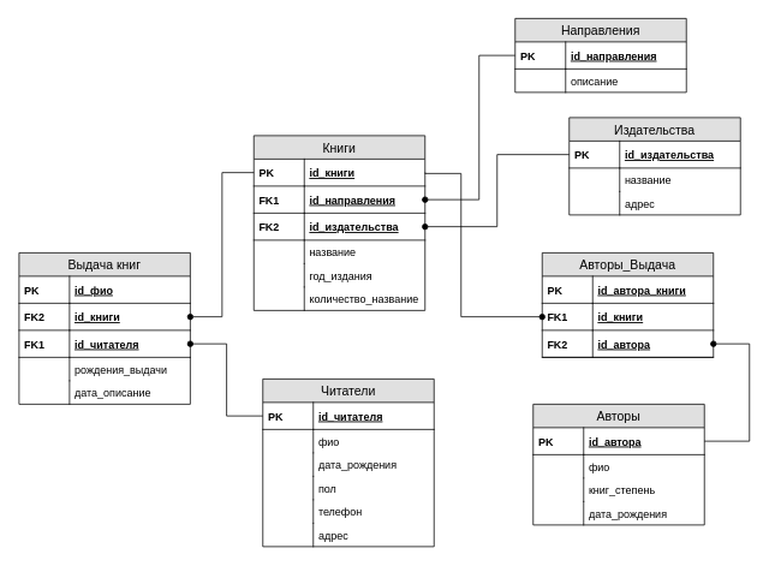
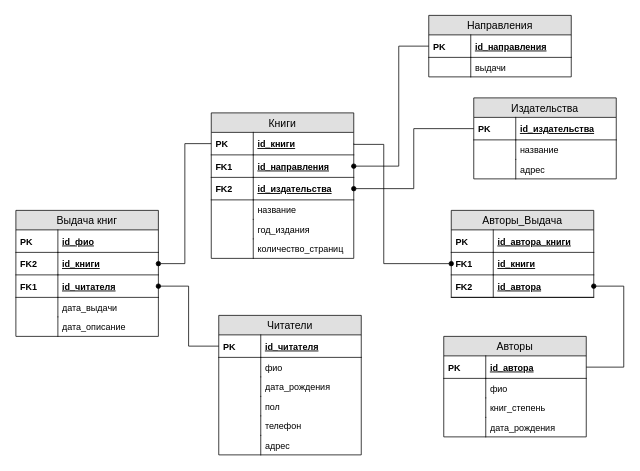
  <mxCell id="0" />
  <mxCell id="1" parent="0" />
  <mxCell id="2" value="Выдача книг" style="swimlane;fontStyle=0;childLayout=stackLayout;horizontal=1;startSize=26;fillColor=#e0e0e0;horizontalStack=0;resizeParent=1;resizeParentMax=0;resizeLast=0;collapsible=1;marginBottom=0;swimlaneFillColor=#ffffff;align=center;fontSize=14;" vertex="1" parent="1"><mxGeometry x="20.5" y="280" width="190" height="168" as="geometry"><mxRectangle x="150" y="170" width="110" height="26" as="alternateBounds" /></mxGeometry></mxCell>
  <mxCell id="3" value="id_фио" style="shape=partialRectangle;top=0;left=0;right=0;bottom=1;align=left;verticalAlign=middle;fillColor=none;spacingLeft=60;spacingRight=4;overflow=hidden;rotatable=0;points=[[0,0.5],[1,0.5]];portConstraint=eastwest;dropTarget=0;fontStyle=5;fontSize=12;" vertex="1" parent="2"><mxGeometry y="26" width="190" height="30" as="geometry" /></mxCell>
  <mxCell id="4" value="PK" style="shape=partialRectangle;fontStyle=1;top=0;left=0;bottom=0;fillColor=none;align=left;verticalAlign=middle;spacingLeft=4;spacingRight=4;overflow=hidden;rotatable=0;points=[];portConstraint=eastwest;part=1;fontSize=12;" vertex="1" connectable="0" parent="3"><mxGeometry width="56" height="30" as="geometry" /></mxCell>
  <mxCell id="5" value="id_книги" style="shape=partialRectangle;top=0;left=0;right=0;bottom=1;align=left;verticalAlign=middle;fillColor=none;spacingLeft=60;spacingRight=4;overflow=hidden;rotatable=0;points=[[0,0.5],[1,0.5]];portConstraint=eastwest;dropTarget=0;fontStyle=5;fontSize=12;" vertex="1" parent="2"><mxGeometry y="56" width="190" height="30" as="geometry" /></mxCell>
  <mxCell id="6" value="FK2" style="shape=partialRectangle;fontStyle=1;top=0;left=0;bottom=0;fillColor=none;align=left;verticalAlign=middle;spacingLeft=4;spacingRight=4;overflow=hidden;rotatable=0;points=[];portConstraint=eastwest;part=1;fontSize=12;" vertex="1" connectable="0" parent="5"><mxGeometry width="56" height="30" as="geometry" /></mxCell>
  <mxCell id="7" value="id_читателя" style="shape=partialRectangle;top=0;left=0;right=0;bottom=1;align=left;verticalAlign=middle;fillColor=none;spacingLeft=60;spacingRight=4;overflow=hidden;rotatable=0;points=[[0,0.5],[1,0.5]];portConstraint=eastwest;dropTarget=0;fontStyle=5;fontSize=12;" vertex="1" parent="2"><mxGeometry y="86" width="190" height="30" as="geometry" /></mxCell>
  <mxCell id="8" value="FK1" style="shape=partialRectangle;fontStyle=1;top=0;left=0;bottom=0;fillColor=none;align=left;verticalAlign=middle;spacingLeft=4;spacingRight=4;overflow=hidden;rotatable=0;points=[];portConstraint=eastwest;part=1;fontSize=12;" vertex="1" connectable="0" parent="7"><mxGeometry width="56" height="30" as="geometry" /></mxCell>
- <mxCell id="9" value="рождения_выдачи" style="shape=partialRectangle;top=0;left=0;right=0;bottom=0;align=left;verticalAlign=top;fillColor=none;spacingLeft=60;spacingRight=4;overflow=hidden;rotatable=0;points=[[0,0.5],[1,0.5]];portConstraint=eastwest;dropTarget=0;fontSize=12;" vertex="1" parent="2"><mxGeometry y="116" width="190" height="26" as="geometry" /></mxCell>
+ <mxCell id="9" value="дата_выдачи" style="shape=partialRectangle;top=0;left=0;right=0;bottom=0;align=left;verticalAlign=top;fillColor=none;spacingLeft=60;spacingRight=4;overflow=hidden;rotatable=0;points=[[0,0.5],[1,0.5]];portConstraint=eastwest;dropTarget=0;fontSize=12;" vertex="1" parent="2"><mxGeometry y="116" width="190" height="26" as="geometry" /></mxCell>
  <mxCell id="10" value="" style="shape=partialRectangle;fontStyle=1;top=0;left=0;bottom=0;fillColor=none;align=left;verticalAlign=top;spacingLeft=4;spacingRight=4;overflow=hidden;rotatable=0;points=[];portConstraint=eastwest;part=1;fontSize=12;" vertex="1" connectable="0" parent="9"><mxGeometry width="56" height="26" as="geometry" /></mxCell>
  <mxCell id="11" value="дата_описание" style="shape=partialRectangle;top=0;left=0;right=0;bottom=0;align=left;verticalAlign=top;fillColor=none;spacingLeft=60;spacingRight=4;overflow=hidden;rotatable=0;points=[[0,0.5],[1,0.5]];portConstraint=eastwest;dropTarget=0;fontSize=12;" vertex="1" parent="2"><mxGeometry y="142" width="190" height="26" as="geometry" /></mxCell>
  <mxCell id="12" value="" style="shape=partialRectangle;fontStyle=1;top=0;left=0;bottom=0;fillColor=none;align=left;verticalAlign=top;spacingLeft=4;spacingRight=4;overflow=hidden;rotatable=0;points=[];portConstraint=eastwest;part=1;fontSize=12;" vertex="1" connectable="0" parent="11"><mxGeometry width="56" height="26" as="geometry" /></mxCell>
  <mxCell id="13" value="Книги" style="swimlane;fontStyle=0;childLayout=stackLayout;horizontal=1;startSize=26;fillColor=#e0e0e0;horizontalStack=0;resizeParent=1;resizeParentMax=0;resizeLast=0;collapsible=1;marginBottom=0;swimlaneFillColor=#ffffff;align=center;fontSize=14;" vertex="1" parent="1"><mxGeometry x="281" y="150" width="190" height="194" as="geometry"><mxRectangle x="150" y="170" width="110" height="26" as="alternateBounds" /></mxGeometry></mxCell>
  <mxCell id="14" value="id_книги" style="shape=partialRectangle;top=0;left=0;right=0;bottom=1;align=left;verticalAlign=middle;fillColor=none;spacingLeft=60;spacingRight=4;overflow=hidden;rotatable=0;points=[[0,0.5],[1,0.5]];portConstraint=eastwest;dropTarget=0;fontStyle=5;fontSize=12;" vertex="1" parent="13"><mxGeometry y="26" width="190" height="30" as="geometry" /></mxCell>
  <mxCell id="15" value="PK" style="shape=partialRectangle;fontStyle=1;top=0;left=0;bottom=0;fillColor=none;align=left;verticalAlign=middle;spacingLeft=4;spacingRight=4;overflow=hidden;rotatable=0;points=[];portConstraint=eastwest;part=1;fontSize=12;" vertex="1" connectable="0" parent="14"><mxGeometry width="56" height="30" as="geometry" /></mxCell>
  <mxCell id="16" value="id_направления" style="shape=partialRectangle;top=0;left=0;right=0;bottom=1;align=left;verticalAlign=middle;fillColor=none;spacingLeft=60;spacingRight=4;overflow=hidden;rotatable=0;points=[[0,0.5],[1,0.5]];portConstraint=eastwest;dropTarget=0;fontStyle=5;fontSize=12;" vertex="1" parent="13"><mxGeometry y="56" width="190" height="30" as="geometry" /></mxCell>
  <mxCell id="17" value="FK1" style="shape=partialRectangle;fontStyle=1;top=0;left=0;bottom=0;fillColor=none;align=left;verticalAlign=middle;spacingLeft=4;spacingRight=4;overflow=hidden;rotatable=0;points=[];portConstraint=eastwest;part=1;fontSize=12;" vertex="1" connectable="0" parent="16"><mxGeometry width="56" height="30" as="geometry" /></mxCell>
  <mxCell id="18" value="id_издательства" style="shape=partialRectangle;top=0;left=0;right=0;bottom=1;align=left;verticalAlign=middle;fillColor=none;spacingLeft=60;spacingRight=4;overflow=hidden;rotatable=0;points=[[0,0.5],[1,0.5]];portConstraint=eastwest;dropTarget=0;fontStyle=5;fontSize=12;" vertex="1" parent="13"><mxGeometry y="86" width="190" height="30" as="geometry" /></mxCell>
  <mxCell id="19" value="FK2" style="shape=partialRectangle;fontStyle=1;top=0;left=0;bottom=0;fillColor=none;align=left;verticalAlign=middle;spacingLeft=4;spacingRight=4;overflow=hidden;rotatable=0;points=[];portConstraint=eastwest;part=1;fontSize=12;" vertex="1" connectable="0" parent="18"><mxGeometry width="56" height="30" as="geometry" /></mxCell>
  <mxCell id="20" value="название" style="shape=partialRectangle;top=0;left=0;right=0;bottom=0;align=left;verticalAlign=top;fillColor=none;spacingLeft=60;spacingRight=4;overflow=hidden;rotatable=0;points=[[0,0.5],[1,0.5]];portConstraint=eastwest;dropTarget=0;fontSize=12;" vertex="1" parent="13"><mxGeometry y="116" width="190" height="26" as="geometry" /></mxCell>
  <mxCell id="21" value="" style="shape=partialRectangle;fontStyle=1;top=0;left=0;bottom=0;fillColor=none;align=left;verticalAlign=top;spacingLeft=4;spacingRight=4;overflow=hidden;rotatable=0;points=[];portConstraint=eastwest;part=1;fontSize=12;" vertex="1" connectable="0" parent="20"><mxGeometry width="56" height="26" as="geometry" /></mxCell>
  <mxCell id="22" value="год_издания" style="shape=partialRectangle;top=0;left=0;right=0;bottom=0;align=left;verticalAlign=top;fillColor=none;spacingLeft=60;spacingRight=4;overflow=hidden;rotatable=0;points=[[0,0.5],[1,0.5]];portConstraint=eastwest;dropTarget=0;fontSize=12;" vertex="1" parent="13"><mxGeometry y="142" width="190" height="26" as="geometry" /></mxCell>
  <mxCell id="23" value="" style="shape=partialRectangle;fontStyle=1;top=0;left=0;bottom=0;fillColor=none;align=left;verticalAlign=top;spacingLeft=4;spacingRight=4;overflow=hidden;rotatable=0;points=[];portConstraint=eastwest;part=1;fontSize=12;" vertex="1" connectable="0" parent="22"><mxGeometry width="56" height="26" as="geometry" /></mxCell>
- <mxCell id="24" value="количество_название" style="shape=partialRectangle;top=0;left=0;right=0;bottom=0;align=left;verticalAlign=top;fillColor=none;spacingLeft=60;spacingRight=4;overflow=hidden;rotatable=0;points=[[0,0.5],[1,0.5]];portConstraint=eastwest;dropTarget=0;fontSize=12;" vertex="1" parent="13"><mxGeometry y="168" width="190" height="26" as="geometry" /></mxCell>
+ <mxCell id="24" value="количество_страниц" style="shape=partialRectangle;top=0;left=0;right=0;bottom=0;align=left;verticalAlign=top;fillColor=none;spacingLeft=60;spacingRight=4;overflow=hidden;rotatable=0;points=[[0,0.5],[1,0.5]];portConstraint=eastwest;dropTarget=0;fontSize=12;" vertex="1" parent="13"><mxGeometry y="168" width="190" height="26" as="geometry" /></mxCell>
  <mxCell id="25" value="" style="shape=partialRectangle;fontStyle=1;top=0;left=0;bottom=0;fillColor=none;align=left;verticalAlign=top;spacingLeft=4;spacingRight=4;overflow=hidden;rotatable=0;points=[];portConstraint=eastwest;part=1;fontSize=12;" vertex="1" connectable="0" parent="24"><mxGeometry width="56" height="26" as="geometry" /></mxCell>
  <mxCell id="26" value="Читатели" style="swimlane;fontStyle=0;childLayout=stackLayout;horizontal=1;startSize=26;fillColor=#e0e0e0;horizontalStack=0;resizeParent=1;resizeParentMax=0;resizeLast=0;collapsible=1;marginBottom=0;swimlaneFillColor=#ffffff;align=center;fontSize=14;" vertex="1" parent="1"><mxGeometry x="291" y="420" width="190" height="186" as="geometry"><mxRectangle x="150" y="170" width="110" height="26" as="alternateBounds" /></mxGeometry></mxCell>
  <mxCell id="27" value="id_читателя" style="shape=partialRectangle;top=0;left=0;right=0;bottom=1;align=left;verticalAlign=middle;fillColor=none;spacingLeft=60;spacingRight=4;overflow=hidden;rotatable=0;points=[[0,0.5],[1,0.5]];portConstraint=eastwest;dropTarget=0;fontStyle=5;fontSize=12;" vertex="1" parent="26"><mxGeometry y="26" width="190" height="30" as="geometry" /></mxCell>
  <mxCell id="28" value="PK" style="shape=partialRectangle;fontStyle=1;top=0;left=0;bottom=0;fillColor=none;align=left;verticalAlign=middle;spacingLeft=4;spacingRight=4;overflow=hidden;rotatable=0;points=[];portConstraint=eastwest;part=1;fontSize=12;" vertex="1" connectable="0" parent="27"><mxGeometry width="56" height="30" as="geometry" /></mxCell>
  <mxCell id="29" value="фио" style="shape=partialRectangle;top=0;left=0;right=0;bottom=0;align=left;verticalAlign=top;fillColor=none;spacingLeft=60;spacingRight=4;overflow=hidden;rotatable=0;points=[[0,0.5],[1,0.5]];portConstraint=eastwest;dropTarget=0;fontSize=12;" vertex="1" parent="26"><mxGeometry y="56" width="190" height="26" as="geometry" /></mxCell>
  <mxCell id="30" value="" style="shape=partialRectangle;fontStyle=1;top=0;left=0;bottom=0;fillColor=none;align=left;verticalAlign=top;spacingLeft=4;spacingRight=4;overflow=hidden;rotatable=0;points=[];portConstraint=eastwest;part=1;fontSize=12;" vertex="1" connectable="0" parent="29"><mxGeometry width="56" height="26" as="geometry" /></mxCell>
  <mxCell id="31" value="дата_рождения" style="shape=partialRectangle;top=0;left=0;right=0;bottom=0;align=left;verticalAlign=top;fillColor=none;spacingLeft=60;spacingRight=4;overflow=hidden;rotatable=0;points=[[0,0.5],[1,0.5]];portConstraint=eastwest;dropTarget=0;fontSize=12;" vertex="1" parent="26"><mxGeometry y="82" width="190" height="26" as="geometry" /></mxCell>
  <mxCell id="32" value="" style="shape=partialRectangle;fontStyle=1;top=0;left=0;bottom=0;fillColor=none;align=left;verticalAlign=top;spacingLeft=4;spacingRight=4;overflow=hidden;rotatable=0;points=[];portConstraint=eastwest;part=1;fontSize=12;" vertex="1" connectable="0" parent="31"><mxGeometry width="56" height="26" as="geometry" /></mxCell>
  <mxCell id="33" value="пол" style="shape=partialRectangle;top=0;left=0;right=0;bottom=0;align=left;verticalAlign=top;fillColor=none;spacingLeft=60;spacingRight=4;overflow=hidden;rotatable=0;points=[[0,0.5],[1,0.5]];portConstraint=eastwest;dropTarget=0;fontSize=12;" vertex="1" parent="26"><mxGeometry y="108" width="190" height="26" as="geometry" /></mxCell>
  <mxCell id="34" value="" style="shape=partialRectangle;fontStyle=1;top=0;left=0;bottom=0;fillColor=none;align=left;verticalAlign=top;spacingLeft=4;spacingRight=4;overflow=hidden;rotatable=0;points=[];portConstraint=eastwest;part=1;fontSize=12;" vertex="1" connectable="0" parent="33"><mxGeometry width="56" height="26" as="geometry" /></mxCell>
  <mxCell id="35" value="телефон" style="shape=partialRectangle;top=0;left=0;right=0;bottom=0;align=left;verticalAlign=top;fillColor=none;spacingLeft=60;spacingRight=4;overflow=hidden;rotatable=0;points=[[0,0.5],[1,0.5]];portConstraint=eastwest;dropTarget=0;fontSize=12;" vertex="1" parent="26"><mxGeometry y="134" width="190" height="26" as="geometry" /></mxCell>
  <mxCell id="36" value="" style="shape=partialRectangle;fontStyle=1;top=0;left=0;bottom=0;fillColor=none;align=left;verticalAlign=top;spacingLeft=4;spacingRight=4;overflow=hidden;rotatable=0;points=[];portConstraint=eastwest;part=1;fontSize=12;" vertex="1" connectable="0" parent="35"><mxGeometry width="56" height="26" as="geometry" /></mxCell>
  <mxCell id="37" value="адрес" style="shape=partialRectangle;top=0;left=0;right=0;bottom=0;align=left;verticalAlign=top;fillColor=none;spacingLeft=60;spacingRight=4;overflow=hidden;rotatable=0;points=[[0,0.5],[1,0.5]];portConstraint=eastwest;dropTarget=0;fontSize=12;" vertex="1" parent="26"><mxGeometry y="160" width="190" height="26" as="geometry" /></mxCell>
  <mxCell id="38" value="" style="shape=partialRectangle;fontStyle=1;top=0;left=0;bottom=0;fillColor=none;align=left;verticalAlign=top;spacingLeft=4;spacingRight=4;overflow=hidden;rotatable=0;points=[];portConstraint=eastwest;part=1;fontSize=12;" vertex="1" connectable="0" parent="37"><mxGeometry width="56" height="26" as="geometry" /></mxCell>
  <mxCell id="39" value="Авторы_Выдача" style="swimlane;fontStyle=0;childLayout=stackLayout;horizontal=1;startSize=26;fillColor=#e0e0e0;horizontalStack=0;resizeParent=1;resizeParentMax=0;resizeLast=0;collapsible=1;marginBottom=0;swimlaneFillColor=#ffffff;align=center;fontSize=14;" vertex="1" parent="1"><mxGeometry x="601" y="280" width="190" height="116" as="geometry"><mxRectangle x="150" y="170" width="110" height="26" as="alternateBounds" /></mxGeometry></mxCell>
  <mxCell id="40" value="id_автора_книги" style="shape=partialRectangle;top=0;left=0;right=0;bottom=1;align=left;verticalAlign=middle;fillColor=none;spacingLeft=60;spacingRight=4;overflow=hidden;rotatable=0;points=[[0,0.5],[1,0.5]];portConstraint=eastwest;dropTarget=0;fontStyle=5;fontSize=12;" vertex="1" parent="39"><mxGeometry y="26" width="190" height="30" as="geometry" /></mxCell>
  <mxCell id="41" value="PK" style="shape=partialRectangle;fontStyle=1;top=0;left=0;bottom=0;fillColor=none;align=left;verticalAlign=middle;spacingLeft=4;spacingRight=4;overflow=hidden;rotatable=0;points=[];portConstraint=eastwest;part=1;fontSize=12;" vertex="1" connectable="0" parent="40"><mxGeometry width="56" height="30" as="geometry" /></mxCell>
  <mxCell id="42" value="id_книги" style="shape=partialRectangle;top=0;left=0;right=0;bottom=1;align=left;verticalAlign=middle;fillColor=none;spacingLeft=60;spacingRight=4;overflow=hidden;rotatable=0;points=[[0,0.5],[1,0.5]];portConstraint=eastwest;dropTarget=0;fontStyle=5;fontSize=12;" vertex="1" parent="39"><mxGeometry y="56" width="190" height="30" as="geometry" /></mxCell>
  <mxCell id="43" value="FK1" style="shape=partialRectangle;fontStyle=1;top=0;left=0;bottom=0;fillColor=none;align=left;verticalAlign=middle;spacingLeft=4;spacingRight=4;overflow=hidden;rotatable=0;points=[];portConstraint=eastwest;part=1;fontSize=12;" vertex="1" connectable="0" parent="42"><mxGeometry width="56" height="30" as="geometry" /></mxCell>
  <mxCell id="44" value="id_автора" style="shape=partialRectangle;top=0;left=0;right=0;bottom=1;align=left;verticalAlign=middle;fillColor=none;spacingLeft=60;spacingRight=4;overflow=hidden;rotatable=0;points=[[0,0.5],[1,0.5]];portConstraint=eastwest;dropTarget=0;fontStyle=5;fontSize=12;" vertex="1" parent="39"><mxGeometry y="86" width="190" height="30" as="geometry" /></mxCell>
  <mxCell id="45" value="FK2" style="shape=partialRectangle;fontStyle=1;top=0;left=0;bottom=0;fillColor=none;align=left;verticalAlign=middle;spacingLeft=4;spacingRight=4;overflow=hidden;rotatable=0;points=[];portConstraint=eastwest;part=1;fontSize=12;" vertex="1" connectable="0" parent="44"><mxGeometry width="56" height="30" as="geometry" /></mxCell>
  <mxCell id="46" value="Авторы" style="swimlane;fontStyle=0;childLayout=stackLayout;horizontal=1;startSize=26;fillColor=#e0e0e0;horizontalStack=0;resizeParent=1;resizeParentMax=0;resizeLast=0;collapsible=1;marginBottom=0;swimlaneFillColor=#ffffff;align=center;fontSize=14;" vertex="1" parent="1"><mxGeometry x="591" y="448" width="190" height="134" as="geometry"><mxRectangle x="150" y="170" width="110" height="26" as="alternateBounds" /></mxGeometry></mxCell>
  <mxCell id="47" value="id_автора" style="shape=partialRectangle;top=0;left=0;right=0;bottom=1;align=left;verticalAlign=middle;fillColor=none;spacingLeft=60;spacingRight=4;overflow=hidden;rotatable=0;points=[[0,0.5],[1,0.5]];portConstraint=eastwest;dropTarget=0;fontStyle=5;fontSize=12;" vertex="1" parent="46"><mxGeometry y="26" width="190" height="30" as="geometry" /></mxCell>
  <mxCell id="48" value="PK" style="shape=partialRectangle;fontStyle=1;top=0;left=0;bottom=0;fillColor=none;align=left;verticalAlign=middle;spacingLeft=4;spacingRight=4;overflow=hidden;rotatable=0;points=[];portConstraint=eastwest;part=1;fontSize=12;" vertex="1" connectable="0" parent="47"><mxGeometry width="56" height="30" as="geometry" /></mxCell>
  <mxCell id="49" value="фио" style="shape=partialRectangle;top=0;left=0;right=0;bottom=0;align=left;verticalAlign=top;fillColor=none;spacingLeft=60;spacingRight=4;overflow=hidden;rotatable=0;points=[[0,0.5],[1,0.5]];portConstraint=eastwest;dropTarget=0;fontSize=12;" vertex="1" parent="46"><mxGeometry y="56" width="190" height="26" as="geometry" /></mxCell>
  <mxCell id="50" value="" style="shape=partialRectangle;fontStyle=1;top=0;left=0;bottom=0;fillColor=none;align=left;verticalAlign=top;spacingLeft=4;spacingRight=4;overflow=hidden;rotatable=0;points=[];portConstraint=eastwest;part=1;fontSize=12;" vertex="1" connectable="0" parent="49"><mxGeometry width="56" height="26" as="geometry" /></mxCell>
  <mxCell id="51" value="книг_степень" style="shape=partialRectangle;top=0;left=0;right=0;bottom=0;align=left;verticalAlign=top;fillColor=none;spacingLeft=60;spacingRight=4;overflow=hidden;rotatable=0;points=[[0,0.5],[1,0.5]];portConstraint=eastwest;dropTarget=0;fontSize=12;" vertex="1" parent="46"><mxGeometry y="82" width="190" height="26" as="geometry" /></mxCell>
  <mxCell id="52" value="" style="shape=partialRectangle;fontStyle=1;top=0;left=0;bottom=0;fillColor=none;align=left;verticalAlign=top;spacingLeft=4;spacingRight=4;overflow=hidden;rotatable=0;points=[];portConstraint=eastwest;part=1;fontSize=12;" vertex="1" connectable="0" parent="51"><mxGeometry width="56" height="26" as="geometry" /></mxCell>
  <mxCell id="53" value="дата_рождения" style="shape=partialRectangle;top=0;left=0;right=0;bottom=0;align=left;verticalAlign=top;fillColor=none;spacingLeft=60;spacingRight=4;overflow=hidden;rotatable=0;points=[[0,0.5],[1,0.5]];portConstraint=eastwest;dropTarget=0;fontSize=12;" vertex="1" parent="46"><mxGeometry y="108" width="190" height="26" as="geometry" /></mxCell>
  <mxCell id="54" value="" style="shape=partialRectangle;fontStyle=1;top=0;left=0;bottom=0;fillColor=none;align=left;verticalAlign=top;spacingLeft=4;spacingRight=4;overflow=hidden;rotatable=0;points=[];portConstraint=eastwest;part=1;fontSize=12;" vertex="1" connectable="0" parent="53"><mxGeometry width="56" height="26" as="geometry" /></mxCell>
  <mxCell id="55" value="Издательства" style="swimlane;fontStyle=0;childLayout=stackLayout;horizontal=1;startSize=26;fillColor=#e0e0e0;horizontalStack=0;resizeParent=1;resizeParentMax=0;resizeLast=0;collapsible=1;marginBottom=0;swimlaneFillColor=#ffffff;align=center;fontSize=14;" vertex="1" parent="1"><mxGeometry x="631" y="130" width="190" height="108" as="geometry"><mxRectangle x="150" y="170" width="110" height="26" as="alternateBounds" /></mxGeometry></mxCell>
  <mxCell id="56" value="id_издательства" style="shape=partialRectangle;top=0;left=0;right=0;bottom=1;align=left;verticalAlign=middle;fillColor=none;spacingLeft=60;spacingRight=4;overflow=hidden;rotatable=0;points=[[0,0.5],[1,0.5]];portConstraint=eastwest;dropTarget=0;fontStyle=5;fontSize=12;" vertex="1" parent="55"><mxGeometry y="26" width="190" height="30" as="geometry" /></mxCell>
  <mxCell id="57" value="PK" style="shape=partialRectangle;fontStyle=1;top=0;left=0;bottom=0;fillColor=none;align=left;verticalAlign=middle;spacingLeft=4;spacingRight=4;overflow=hidden;rotatable=0;points=[];portConstraint=eastwest;part=1;fontSize=12;" vertex="1" connectable="0" parent="56"><mxGeometry width="56" height="30" as="geometry" /></mxCell>
  <mxCell id="58" value="название" style="shape=partialRectangle;top=0;left=0;right=0;bottom=0;align=left;verticalAlign=top;fillColor=none;spacingLeft=60;spacingRight=4;overflow=hidden;rotatable=0;points=[[0,0.5],[1,0.5]];portConstraint=eastwest;dropTarget=0;fontSize=12;" vertex="1" parent="55"><mxGeometry y="56" width="190" height="26" as="geometry" /></mxCell>
  <mxCell id="59" value="" style="shape=partialRectangle;fontStyle=1;top=0;left=0;bottom=0;fillColor=none;align=left;verticalAlign=top;spacingLeft=4;spacingRight=4;overflow=hidden;rotatable=0;points=[];portConstraint=eastwest;part=1;fontSize=12;" vertex="1" connectable="0" parent="58"><mxGeometry width="56" height="26" as="geometry" /></mxCell>
  <mxCell id="60" value="адрес" style="shape=partialRectangle;top=0;left=0;right=0;bottom=0;align=left;verticalAlign=top;fillColor=none;spacingLeft=60;spacingRight=4;overflow=hidden;rotatable=0;points=[[0,0.5],[1,0.5]];portConstraint=eastwest;dropTarget=0;fontSize=12;" vertex="1" parent="55"><mxGeometry y="82" width="190" height="26" as="geometry" /></mxCell>
  <mxCell id="61" value="" style="shape=partialRectangle;fontStyle=1;top=0;left=0;bottom=0;fillColor=none;align=left;verticalAlign=top;spacingLeft=4;spacingRight=4;overflow=hidden;rotatable=0;points=[];portConstraint=eastwest;part=1;fontSize=12;" vertex="1" connectable="0" parent="60"><mxGeometry width="56" height="26" as="geometry" /></mxCell>
  <mxCell id="62" value="Направления" style="swimlane;fontStyle=0;childLayout=stackLayout;horizontal=1;startSize=26;fillColor=#e0e0e0;horizontalStack=0;resizeParent=1;resizeParentMax=0;resizeLast=0;collapsible=1;marginBottom=0;swimlaneFillColor=#ffffff;align=center;fontSize=14;" vertex="1" parent="1"><mxGeometry x="571" y="20" width="190" height="82" as="geometry"><mxRectangle x="150" y="170" width="110" height="26" as="alternateBounds" /></mxGeometry></mxCell>
  <mxCell id="63" value="id_направления" style="shape=partialRectangle;top=0;left=0;right=0;bottom=1;align=left;verticalAlign=middle;fillColor=none;spacingLeft=60;spacingRight=4;overflow=hidden;rotatable=0;points=[[0,0.5],[1,0.5]];portConstraint=eastwest;dropTarget=0;fontStyle=5;fontSize=12;" vertex="1" parent="62"><mxGeometry y="26" width="190" height="30" as="geometry" /></mxCell>
  <mxCell id="64" value="PK" style="shape=partialRectangle;fontStyle=1;top=0;left=0;bottom=0;fillColor=none;align=left;verticalAlign=middle;spacingLeft=4;spacingRight=4;overflow=hidden;rotatable=0;points=[];portConstraint=eastwest;part=1;fontSize=12;" vertex="1" connectable="0" parent="63"><mxGeometry width="56" height="30" as="geometry" /></mxCell>
- <mxCell id="65" value="описание" style="shape=partialRectangle;top=0;left=0;right=0;bottom=0;align=left;verticalAlign=top;fillColor=none;spacingLeft=60;spacingRight=4;overflow=hidden;rotatable=0;points=[[0,0.5],[1,0.5]];portConstraint=eastwest;dropTarget=0;fontSize=12;" vertex="1" parent="62"><mxGeometry y="56" width="190" height="26" as="geometry" /></mxCell>
+ <mxCell id="65" value="выдачи" style="shape=partialRectangle;top=0;left=0;right=0;bottom=0;align=left;verticalAlign=top;fillColor=none;spacingLeft=60;spacingRight=4;overflow=hidden;rotatable=0;points=[[0,0.5],[1,0.5]];portConstraint=eastwest;dropTarget=0;fontSize=12;" vertex="1" parent="62"><mxGeometry y="56" width="190" height="26" as="geometry" /></mxCell>
  <mxCell id="66" value="" style="shape=partialRectangle;fontStyle=1;top=0;left=0;bottom=0;fillColor=none;align=left;verticalAlign=top;spacingLeft=4;spacingRight=4;overflow=hidden;rotatable=0;points=[];portConstraint=eastwest;part=1;fontSize=12;" vertex="1" connectable="0" parent="65"><mxGeometry width="56" height="26" as="geometry" /></mxCell>
  <mxCell id="67" style="edgeStyle=orthogonalEdgeStyle;rounded=0;orthogonalLoop=1;jettySize=auto;html=1;exitX=1;exitY=0.5;exitDx=0;exitDy=0;entryX=0;entryY=0.5;entryDx=0;entryDy=0;startArrow=oval;startFill=1;endArrow=none;endFill=0;endSize=6;fontSize=14;" edge="1" parent="1" source="5" target="14"><mxGeometry relative="1" as="geometry" /></mxCell>
  <mxCell id="68" style="edgeStyle=orthogonalEdgeStyle;rounded=0;orthogonalLoop=1;jettySize=auto;html=1;exitX=1;exitY=0.5;exitDx=0;exitDy=0;entryX=0;entryY=0.5;entryDx=0;entryDy=0;startArrow=oval;startFill=1;endArrow=none;endFill=0;endSize=6;fontSize=14;" edge="1" parent="1" source="7" target="27"><mxGeometry relative="1" as="geometry" /></mxCell>
  <mxCell id="69" style="edgeStyle=orthogonalEdgeStyle;rounded=0;orthogonalLoop=1;jettySize=auto;html=1;exitX=1;exitY=0.5;exitDx=0;exitDy=0;entryX=0;entryY=0.5;entryDx=0;entryDy=0;startArrow=oval;startFill=1;endArrow=none;endFill=0;endSize=6;fontSize=14;" edge="1" parent="1" source="16" target="63"><mxGeometry relative="1" as="geometry"><Array as="points"><mxPoint x="531" y="221" /><mxPoint x="531" y="61" /></Array></mxGeometry></mxCell>
  <mxCell id="70" style="edgeStyle=orthogonalEdgeStyle;rounded=0;orthogonalLoop=1;jettySize=auto;html=1;exitX=1;exitY=0.5;exitDx=0;exitDy=0;entryX=0;entryY=0.5;entryDx=0;entryDy=0;startArrow=oval;startFill=1;endArrow=none;endFill=0;endSize=6;fontSize=14;" edge="1" parent="1" source="18" target="56"><mxGeometry relative="1" as="geometry" /></mxCell>
  <mxCell id="71" style="edgeStyle=orthogonalEdgeStyle;rounded=0;orthogonalLoop=1;jettySize=auto;html=1;exitX=1;exitY=0.5;exitDx=0;exitDy=0;entryX=0;entryY=0.5;entryDx=0;entryDy=0;startArrow=none;startFill=0;endArrow=oval;endFill=1;endSize=6;fontSize=14;" edge="1" parent="1" source="14" target="42"><mxGeometry relative="1" as="geometry"><Array as="points"><mxPoint x="471" y="192" /><mxPoint x="511" y="192" /><mxPoint x="511" y="351" /></Array></mxGeometry></mxCell>
  <mxCell id="72" style="edgeStyle=orthogonalEdgeStyle;rounded=0;orthogonalLoop=1;jettySize=auto;html=1;exitX=1;exitY=0.5;exitDx=0;exitDy=0;entryX=1;entryY=0.5;entryDx=0;entryDy=0;startArrow=oval;startFill=1;endArrow=none;endFill=0;endSize=6;fontSize=14;" edge="1" parent="1" source="44" target="47"><mxGeometry relative="1" as="geometry"><Array as="points"><mxPoint x="831" y="381" /><mxPoint x="831" y="489" /></Array></mxGeometry></mxCell>
